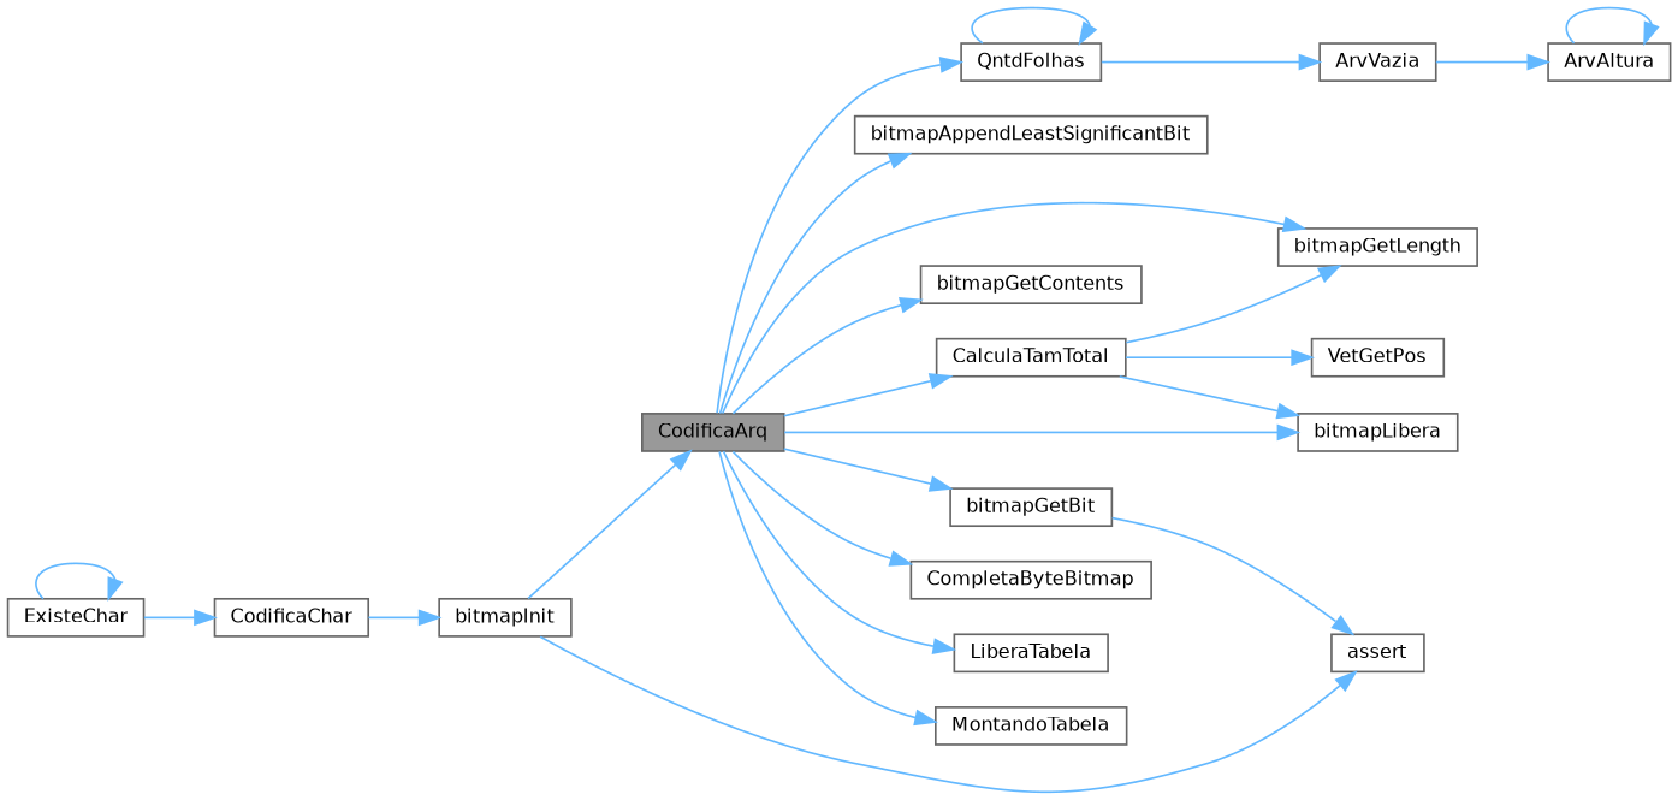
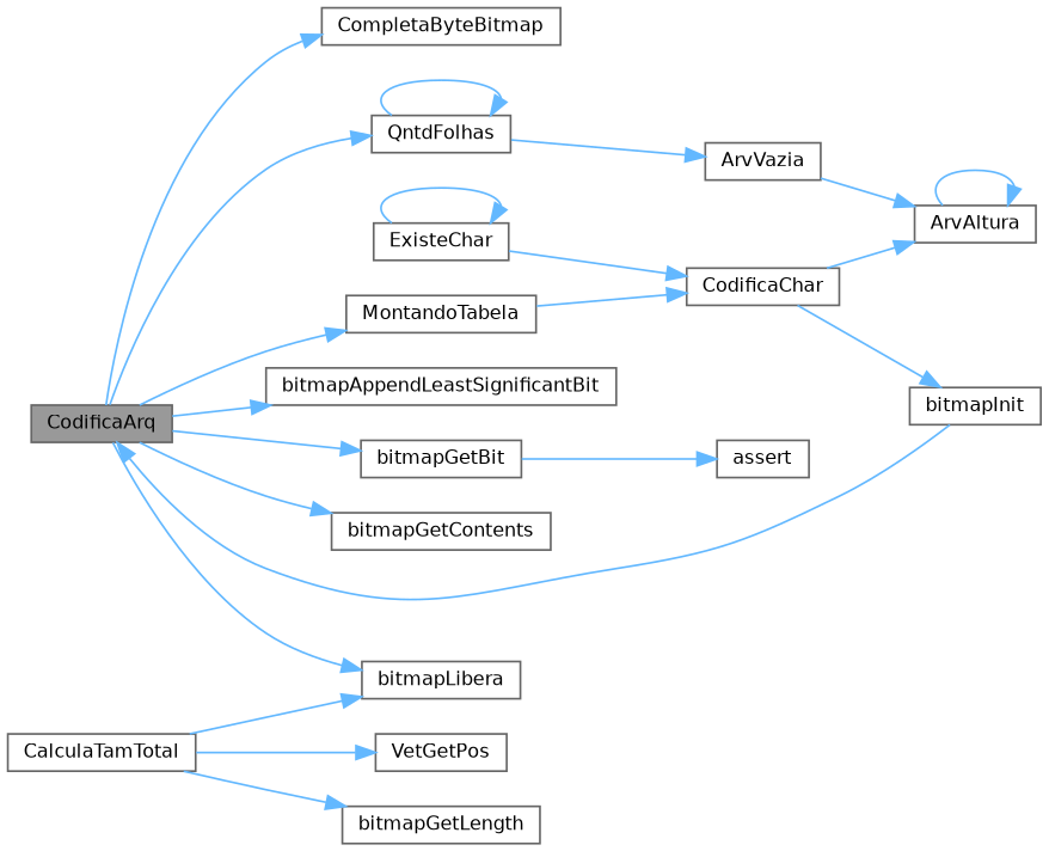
  digraph {
    rankdir=LR
    node [color=grey40 fillcolor=white fontname=Helvetica fontsize=10 shape=box style=filled]
    edge [color=steelblue1 fontname=Helvetica fontsize=10 labelfontname=Helvetica labelfontsize=10 style=solid]
    n1 [color=gray40 fillcolor=grey60 fontcolor=black height=0.2 label=CodificaArq width=0.4]
    n2 [height=0.2 label=bitmapAppendLeastSignificantBit width=0.4]
    n3 [height=0.2 label=bitmapGetBit width=0.4]
    n4 [height=0.2 label=bitmapGetContents width=0.4]
    n5 [height=0.2 label=bitmapGetLength width=0.4]
    n6 [height=0.2 label=bitmapLibera width=0.4]
    n7 [height=0.2 label=CalculaTamTotal width=0.4]
    n8 [height=0.2 label=CompletaByteBitmap width=0.4]
-   n9 [height=0.2 label=LiberaTabela width=0.4]
    n10 [height=0.2 label=MontandoTabela width=0.4]
    n11 [height=0.2 label=QntdFolhas width=0.4]
    n12 [height=0.2 label=assert width=0.4]
    n13 [height=0.2 label=bitmapInit width=0.4]
    n14 [height=0.2 label=VetGetPos width=0.4]
    n15 [height=0.2 label=CodificaChar width=0.4]
    n16 [height=0.2 label=ArvVazia width=0.4]
    n17 [height=0.2 label=ArvAltura width=0.4]
    n18 [height=0.2 label=ExisteChar width=0.4]
    n1 -> n2
    n1 -> n3
    n1 -> n4
-   n1 -> n5
    n1 -> n6
-   n1 -> n7
    n1 -> n8
-   n1 -> n9
    n1 -> n10
    n1 -> n11
    n3 -> n12
    n7 -> n5
    n7 -> n6
    n7 -> n14
+   n10 -> n15
    n11 -> n11
    n11 -> n16
    n13 -> n1
-   n13 -> n12
    n15 -> n13
+   n15 -> n17
    n16 -> n17
    n17 -> n17
    n18 -> n15
    n18 -> n18
  }
